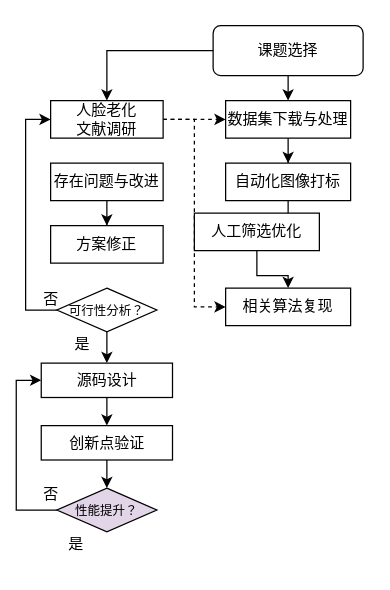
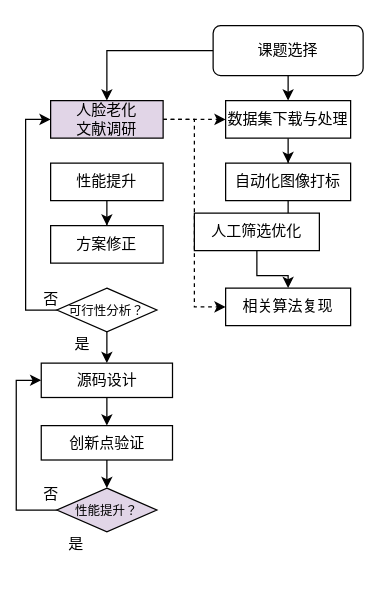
  <mxCell id="0" />
  <mxCell id="1" parent="0" />
  <mxCell id="2" style="edgeStyle=orthogonalEdgeStyle;rounded=0;orthogonalLoop=1;jettySize=auto;html=1;exitX=0.5;exitY=1;exitDx=0;exitDy=0;entryX=0.5;entryY=0;entryDx=0;entryDy=0;endArrow=classic;endFill=1;" edge="1" parent="1" source="4" target="6"><mxGeometry relative="1" as="geometry"><Array as="points"><mxPoint x="230" y="70" /><mxPoint x="230" y="70" /></Array></mxGeometry></mxCell>
  <mxCell id="3" style="edgeStyle=orthogonalEdgeStyle;rounded=0;orthogonalLoop=1;jettySize=auto;html=1;exitX=0;exitY=0.5;exitDx=0;exitDy=0;entryX=0.5;entryY=0;entryDx=0;entryDy=0;" edge="1" parent="1" source="4" target="14"><mxGeometry relative="1" as="geometry"><mxPoint x="100" y="70" as="targetPoint" /></mxGeometry></mxCell>
  <mxCell id="4" value="课题选择" style="rounded=1;whiteSpace=wrap;html=1;fontSize=12;glass=0;strokeWidth=1;shadow=0;" parent="1" vertex="1"><mxGeometry x="170" y="20" width="120" height="40" as="geometry" /></mxCell>
  <mxCell id="5" value="" style="edgeStyle=orthogonalEdgeStyle;rounded=0;orthogonalLoop=1;jettySize=auto;html=1;endArrow=classic;endFill=1;" edge="1" parent="1" source="6" target="8"><mxGeometry relative="1" as="geometry" /></mxCell>
  <mxCell id="6" value="数据集下载与处理" style="rounded=0;whiteSpace=wrap;html=1;" vertex="1" parent="1"><mxGeometry x="180" y="80" width="100" height="30" as="geometry" /></mxCell>
  <mxCell id="7" value="" style="edgeStyle=orthogonalEdgeStyle;rounded=0;orthogonalLoop=1;jettySize=auto;html=1;endArrow=classic;endFill=1;" edge="1" parent="1" source="8" target="10"><mxGeometry relative="1" as="geometry" /></mxCell>
  <mxCell id="8" value="自动化图像打标" style="rounded=0;whiteSpace=wrap;html=1;" vertex="1" parent="1"><mxGeometry x="180" y="130" width="100" height="30" as="geometry" /></mxCell>
  <mxCell id="9" value="" style="edgeStyle=orthogonalEdgeStyle;rounded=0;orthogonalLoop=1;jettySize=auto;html=1;" edge="1" parent="1" source="10" target="11"><mxGeometry relative="1" as="geometry" /></mxCell>
  <mxCell id="10" value="人工筛选优化" style="rounded=0;whiteSpace=wrap;html=1;" vertex="1" parent="1"><mxGeometry x="155" y="170" width="100" height="30" as="geometry" /></mxCell>
  <mxCell id="11" value="相关算法复现" style="rounded=0;whiteSpace=wrap;html=1;" vertex="1" parent="1"><mxGeometry x="180" y="230" width="100" height="30" as="geometry" /></mxCell>
  <mxCell id="12" style="edgeStyle=orthogonalEdgeStyle;rounded=0;orthogonalLoop=1;jettySize=auto;html=1;entryX=0;entryY=0.5;entryDx=0;entryDy=0;dashed=1;" edge="1" parent="1" source="14" target="6"><mxGeometry relative="1" as="geometry" /></mxCell>
  <mxCell id="13" style="edgeStyle=orthogonalEdgeStyle;rounded=0;orthogonalLoop=1;jettySize=auto;html=1;exitX=1;exitY=0.5;exitDx=0;exitDy=0;entryX=0;entryY=0.5;entryDx=0;entryDy=0;dashed=1;" edge="1" parent="1" source="14" target="11"><mxGeometry relative="1" as="geometry" /></mxCell>
- <mxCell id="14" value="人脸老化&lt;br&gt;文献调研" style="whiteSpace=wrap;html=1;" vertex="1" parent="1"><mxGeometry x="40" y="80" width="90" height="30" as="geometry" /></mxCell>
+ <mxCell id="14" value="人脸老化&lt;br&gt;文献调研" style="whiteSpace=wrap;html=1;fillColor=#e1d5e7;" vertex="1" parent="1"><mxGeometry x="40" y="80" width="90" height="30" as="geometry" /></mxCell>
  <mxCell id="15" value="" style="edgeStyle=orthogonalEdgeStyle;rounded=0;orthogonalLoop=1;jettySize=auto;html=1;" edge="1" parent="1" source="16" target="17"><mxGeometry relative="1" as="geometry" /></mxCell>
- <mxCell id="16" value="存在问题与改进" style="whiteSpace=wrap;html=1;" vertex="1" parent="1"><mxGeometry x="40" y="130" width="90" height="30" as="geometry" /></mxCell>
+ <mxCell id="16" value="性能提升" style="whiteSpace=wrap;html=1;" vertex="1" parent="1"><mxGeometry x="40" y="130" width="90" height="30" as="geometry" /></mxCell>
  <mxCell id="17" value="方案修正" style="whiteSpace=wrap;html=1;" vertex="1" parent="1"><mxGeometry x="40" y="180" width="90" height="30" as="geometry" /></mxCell>
  <mxCell id="18" style="edgeStyle=orthogonalEdgeStyle;rounded=0;orthogonalLoop=1;jettySize=auto;html=1;entryX=0;entryY=0.5;entryDx=0;entryDy=0;" edge="1" parent="1" source="20" target="14"><mxGeometry relative="1" as="geometry"><Array as="points"><mxPoint x="20" y="248" /><mxPoint x="20" y="95" /></Array></mxGeometry></mxCell>
  <mxCell id="19" value="" style="edgeStyle=orthogonalEdgeStyle;rounded=0;orthogonalLoop=1;jettySize=auto;html=1;" edge="1" parent="1" source="20" target="24"><mxGeometry relative="1" as="geometry" /></mxCell>
  <mxCell id="20" value="&lt;font style=&quot;font-size: 10px;&quot;&gt;可行性分析？&lt;/font&gt;" style="rhombus;whiteSpace=wrap;html=1;" vertex="1" parent="1"><mxGeometry x="45" y="230" width="80" height="35" as="geometry" /></mxCell>
  <mxCell id="21" value="是" style="text;html=1;align=center;verticalAlign=middle;resizable=0;points=[];autosize=1;strokeColor=none;fillColor=none;" vertex="1" parent="1"><mxGeometry x="45" y="260" width="40" height="30" as="geometry" /></mxCell>
  <mxCell id="22" value="否" style="text;html=1;align=center;verticalAlign=middle;resizable=0;points=[];autosize=1;strokeColor=none;fillColor=none;" vertex="1" parent="1"><mxGeometry x="20" y="224" width="40" height="30" as="geometry" /></mxCell>
  <mxCell id="23" value="" style="edgeStyle=orthogonalEdgeStyle;rounded=0;orthogonalLoop=1;jettySize=auto;html=1;" edge="1" parent="1" source="24" target="26"><mxGeometry relative="1" as="geometry" /></mxCell>
  <mxCell id="24" value="源码设计" style="whiteSpace=wrap;html=1;" vertex="1" parent="1"><mxGeometry x="32.5" y="290" width="105" height="27.5" as="geometry" /></mxCell>
  <mxCell id="25" style="edgeStyle=orthogonalEdgeStyle;rounded=0;orthogonalLoop=1;jettySize=auto;html=1;exitX=0.5;exitY=1;exitDx=0;exitDy=0;entryX=0.5;entryY=0;entryDx=0;entryDy=0;" edge="1" parent="1" source="26" target="28"><mxGeometry relative="1" as="geometry" /></mxCell>
  <mxCell id="26" value="创新点验证" style="whiteSpace=wrap;html=1;" vertex="1" parent="1"><mxGeometry x="32.5" y="340" width="105" height="27.5" as="geometry" /></mxCell>
  <mxCell id="27" style="edgeStyle=orthogonalEdgeStyle;rounded=0;orthogonalLoop=1;jettySize=auto;html=1;exitX=0;exitY=0.5;exitDx=0;exitDy=0;entryX=0;entryY=0.5;entryDx=0;entryDy=0;" edge="1" parent="1" source="28" target="24"><mxGeometry relative="1" as="geometry" /></mxCell>
  <mxCell id="28" value="&lt;font style=&quot;font-size: 10px;&quot;&gt;性能提升？&lt;/font&gt;" style="rhombus;whiteSpace=wrap;html=1;fillColor=#e1d5e7;" vertex="1" parent="1"><mxGeometry x="45" y="390" width="80" height="35" as="geometry" /></mxCell>
  <mxCell id="29" value="否" style="text;html=1;align=center;verticalAlign=middle;resizable=0;points=[];autosize=1;strokeColor=none;fillColor=none;" vertex="1" parent="1"><mxGeometry x="20" y="380" width="40" height="30" as="geometry" /></mxCell>
  <mxCell id="30" value="是" style="text;html=1;align=center;verticalAlign=middle;resizable=0;points=[];autosize=1;strokeColor=none;fillColor=none;" vertex="1" parent="1"><mxGeometry x="40" y="420" width="40" height="30" as="geometry" /></mxCell>
